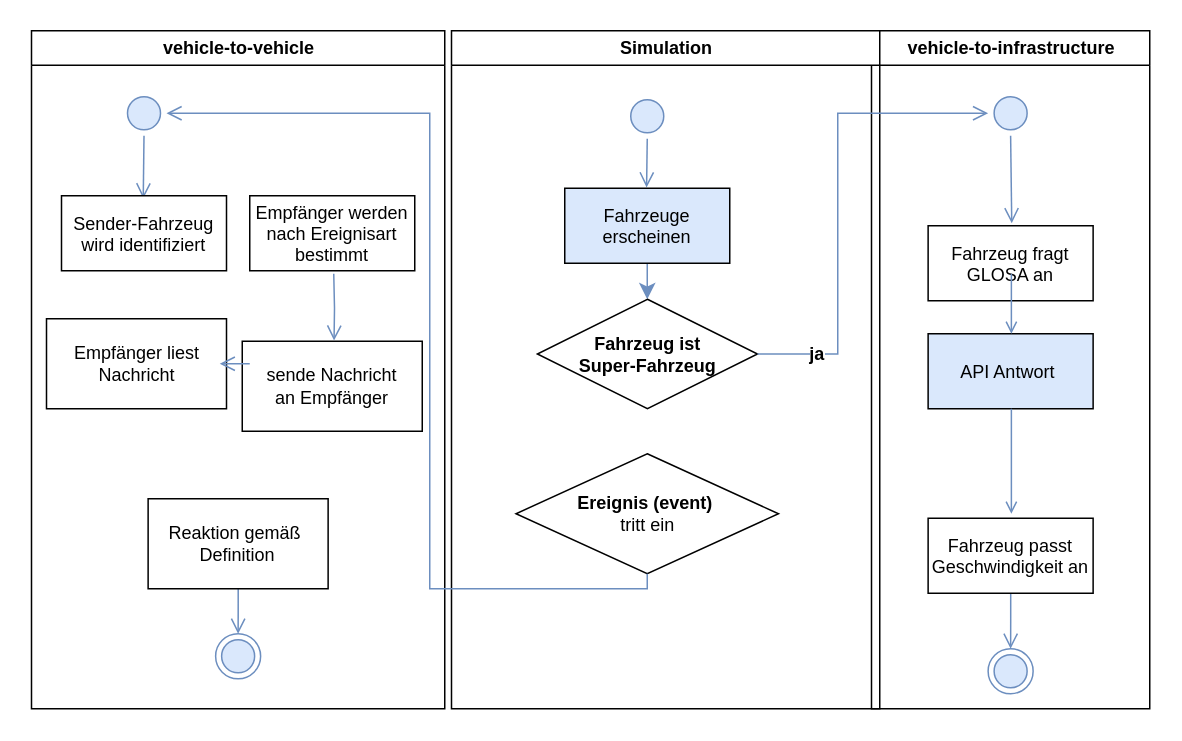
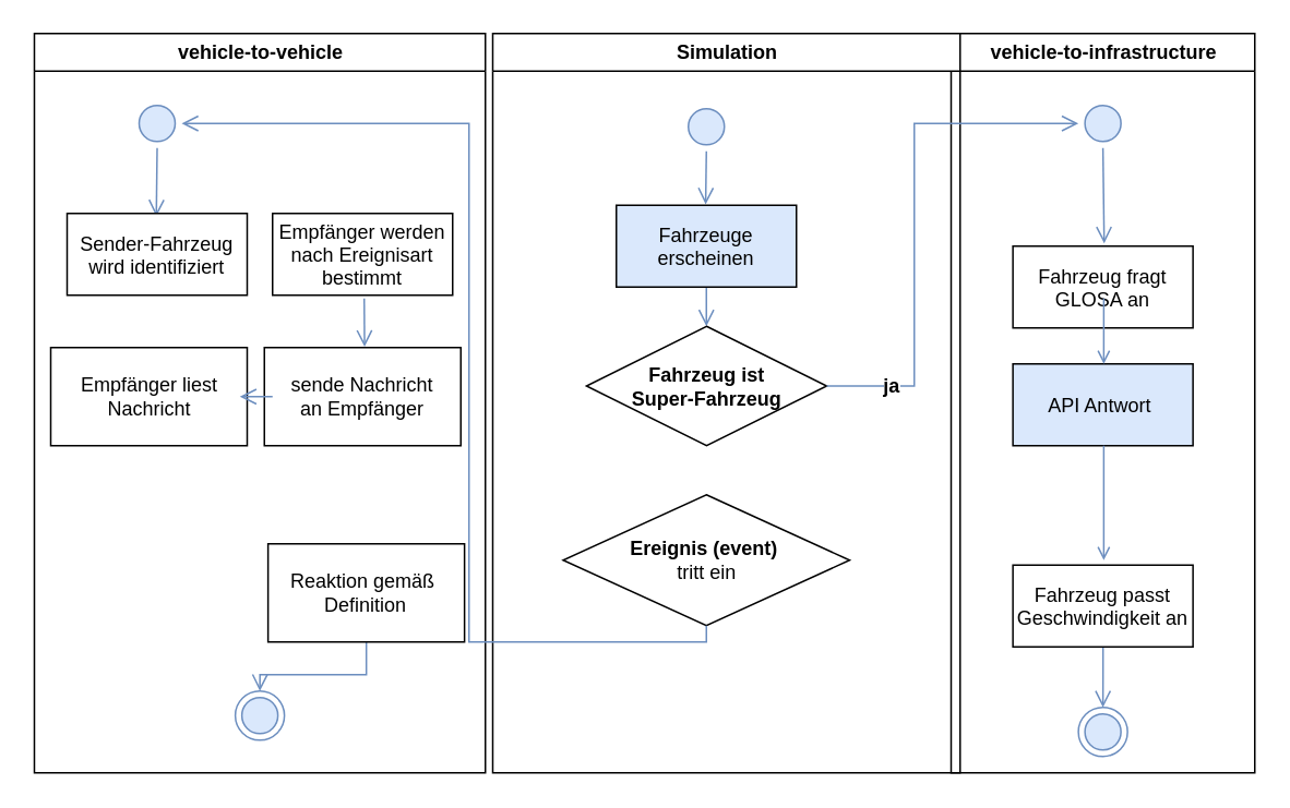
  <mxCell id="0" />
  <mxCell id="1" parent="0" />
  <mxCell id="2" value="vehicle-to-infrastructure" style="swimlane;whiteSpace=wrap" parent="1" vertex="1"><mxGeometry x="580.5" y="20" width="185.5" height="452" as="geometry" /></mxCell>
  <mxCell id="3" value="" style="ellipse;shape=startState;fillColor=#dae8fc;strokeColor=#6c8ebf;" parent="2" vertex="1"><mxGeometry x="77.75" y="40" width="30" height="30" as="geometry" /></mxCell>
  <mxCell id="4" value="" style="edgeStyle=elbowEdgeStyle;elbow=horizontal;verticalAlign=bottom;endArrow=open;endSize=8;strokeColor=#6c8ebf;endFill=1;rounded=0;entryX=0.511;entryY=-0.033;entryDx=0;entryDy=0;entryPerimeter=0;fillColor=#dae8fc;" parent="2" source="3" target="5" edge="1"><mxGeometry x="77.75" y="40" as="geometry"><mxPoint x="92.75" y="110" as="targetPoint" /></mxGeometry></mxCell>
  <mxCell id="5" value="Fahrzeug fragt &#10;GLOSA an" style="" parent="2" vertex="1"><mxGeometry x="37.75" y="130" width="110" height="50" as="geometry" /></mxCell>
  <mxCell id="6" value="API Antwort " style="fillColor=#dae8fc;" parent="2" vertex="1"><mxGeometry x="37.75" y="202" width="110" height="50" as="geometry" /></mxCell>
  <mxCell id="7" value="" style="endArrow=open;strokeColor=#6c8ebf;endFill=1;rounded=0;fillColor=#dae8fc;" parent="2" edge="1"><mxGeometry relative="1" as="geometry"><mxPoint x="93.25" y="162" as="sourcePoint" /><mxPoint x="93.25" y="202" as="targetPoint" /></mxGeometry></mxCell>
  <mxCell id="8" style="edgeStyle=orthogonalEdgeStyle;rounded=0;orthogonalLoop=1;jettySize=auto;html=1;entryX=0.5;entryY=0;entryDx=0;entryDy=0;endArrow=open;verticalAlign=bottom;strokeColor=#6c8ebf;endSize=8;endFill=1;fillColor=#dae8fc;" edge="1" parent="2" source="9" target="11"><mxGeometry relative="1" as="geometry" /></mxCell>
  <mxCell id="9" value="Fahrzeug passt &#10;Geschwindigkeit an" style="" parent="2" vertex="1"><mxGeometry x="37.75" y="325" width="110" height="50" as="geometry" /></mxCell>
  <mxCell id="10" value="" style="endArrow=open;strokeColor=#6c8ebf;endFill=1;rounded=0;fillColor=#dae8fc;" parent="2" edge="1"><mxGeometry relative="1" as="geometry"><mxPoint x="93.25" y="252" as="sourcePoint" /><mxPoint x="93.25" y="322" as="targetPoint" /></mxGeometry></mxCell>
  <mxCell id="11" value="" style="ellipse;shape=endState;fillColor=#dae8fc;strokeColor=#6c8ebf;" vertex="1" parent="2"><mxGeometry x="77.75" y="412" width="30" height="30" as="geometry" /></mxCell>
  <mxCell id="12" value="vehicle-to-vehicle" style="swimlane;whiteSpace=wrap" parent="1" vertex="1"><mxGeometry x="20.5" y="20" width="275.5" height="452" as="geometry" /></mxCell>
  <mxCell id="13" value="" style="ellipse;shape=startState;fillColor=#dae8fc;strokeColor=#6c8ebf;" parent="12" vertex="1"><mxGeometry x="60" y="40" width="30" height="30" as="geometry" /></mxCell>
  <mxCell id="14" value="" style="edgeStyle=elbowEdgeStyle;elbow=horizontal;verticalAlign=bottom;endArrow=open;endSize=8;strokeColor=#6c8ebf;endFill=1;rounded=0;entryX=0.492;entryY=0.036;entryDx=0;entryDy=0;entryPerimeter=0;fillColor=#dae8fc;" parent="12" source="13" target="15" edge="1"><mxGeometry x="40" y="20" as="geometry"><mxPoint x="55" y="90" as="targetPoint" /></mxGeometry></mxCell>
  <mxCell id="15" value="Sender-Fahrzeug&#10;wird identifiziert" style="" parent="12" vertex="1"><mxGeometry x="20" y="110" width="110" height="50" as="geometry" /></mxCell>
  <mxCell id="16" value="Empfänger werden&#10;nach Ereignisart&#10;bestimmt" style="" vertex="1" parent="12"><mxGeometry x="145.5" y="110" width="110" height="50" as="geometry" /></mxCell>
- <mxCell id="17" value="sende Nachricht&lt;br&gt;an Empfänger" style="whiteSpace=wrap;html=1;fillColor=rgb(255, 255, 255);strokeColor=rgb(0, 0, 0);fontColor=rgb(0, 0, 0);" vertex="1" parent="12"><mxGeometry x="140.5" y="207" width="120" height="60" as="geometry" /></mxCell>
+ <mxCell id="17" value="sende Nachricht&lt;br&gt;an Empfänger" style="whiteSpace=wrap;html=1;fillColor=rgb(255, 255, 255);strokeColor=rgb(0, 0, 0);fontColor=rgb(0, 0, 0);" vertex="1" parent="12"><mxGeometry x="140.5" y="192" width="120" height="60" as="geometry" /></mxCell>
  <mxCell id="18" value="" style="edgeStyle=orthogonalEdgeStyle;rounded=0;orthogonalLoop=1;jettySize=auto;html=1;endArrow=open;verticalAlign=bottom;strokeColor=#6c8ebf;endSize=8;endFill=1;entryX=0.51;entryY=-0.007;entryDx=0;entryDy=0;entryPerimeter=0;fillColor=#dae8fc;" edge="1" parent="12" target="17"><mxGeometry relative="1" as="geometry"><mxPoint x="201.5" y="162" as="sourcePoint" /><mxPoint x="200.5" y="232" as="targetPoint" /></mxGeometry></mxCell>
  <mxCell id="19" value="Empfänger liest&lt;br&gt;Nachricht" style="whiteSpace=wrap;html=1;fillColor=rgb(255, 255, 255);strokeColor=rgb(0, 0, 0);fontColor=rgb(0, 0, 0);" vertex="1" parent="12"><mxGeometry x="10" y="192" width="120" height="60" as="geometry" /></mxCell>
  <mxCell id="20" value="" style="edgeStyle=orthogonalEdgeStyle;rounded=0;orthogonalLoop=1;jettySize=auto;html=1;endArrow=open;verticalAlign=bottom;strokeColor=#6c8ebf;endSize=8;endFill=1;fillColor=#dae8fc;" edge="1" parent="12"><mxGeometry relative="1" as="geometry"><mxPoint x="145.5" y="222" as="sourcePoint" /><mxPoint x="125.5" y="222" as="targetPoint" /></mxGeometry></mxCell>
  <mxCell id="21" style="edgeStyle=orthogonalEdgeStyle;rounded=0;orthogonalLoop=1;jettySize=auto;html=1;entryX=0.5;entryY=0;entryDx=0;entryDy=0;endArrow=open;verticalAlign=bottom;strokeColor=#6c8ebf;endSize=8;endFill=1;fillColor=#dae8fc;" edge="1" parent="12" source="22" target="23"><mxGeometry relative="1" as="geometry" /></mxCell>
- <mxCell id="22" value="Reaktion gemäß&amp;nbsp;&lt;br&gt;Definition" style="whiteSpace=wrap;html=1;fillColor=rgb(255, 255, 255);strokeColor=rgb(0, 0, 0);fontColor=rgb(0, 0, 0);" vertex="1" parent="12"><mxGeometry x="77.75" y="312" width="120" height="60" as="geometry" /></mxCell>
+ <mxCell id="22" value="Reaktion gemäß&amp;nbsp;&lt;br&gt;Definition" style="whiteSpace=wrap;html=1;fillColor=rgb(255, 255, 255);strokeColor=rgb(0, 0, 0);fontColor=rgb(0, 0, 0);" vertex="1" parent="12"><mxGeometry x="142.75" y="312" width="120" height="60" as="geometry" /></mxCell>
  <mxCell id="23" value="" style="ellipse;shape=endState;fillColor=#dae8fc;strokeColor=#6c8ebf;" vertex="1" parent="12"><mxGeometry x="122.75" y="402" width="30" height="30" as="geometry" /></mxCell>
  <mxCell id="24" value="Simulation" style="swimlane;whiteSpace=wrap" parent="1" vertex="1"><mxGeometry x="300.5" y="20" width="285.5" height="452" as="geometry" /></mxCell>
  <mxCell id="25" style="edgeStyle=orthogonalEdgeStyle;rounded=0;orthogonalLoop=1;jettySize=auto;html=1;exitX=0.5;exitY=1;exitDx=0;exitDy=0;entryX=0.496;entryY=-0.01;entryDx=0;entryDy=0;entryPerimeter=0;endArrow=open;verticalAlign=bottom;strokeColor=#6c8ebf;endSize=8;endFill=1;fillColor=#dae8fc;" edge="1" parent="24" source="26" target="28"><mxGeometry relative="1" as="geometry" /></mxCell>
  <mxCell id="26" value="" style="ellipse;shape=startState;fillColor=#dae8fc;strokeColor=#6c8ebf;" vertex="1" parent="24"><mxGeometry x="115.5" y="42" width="30" height="30" as="geometry" /></mxCell>
- <mxCell id="27" value="" style="edgeStyle=orthogonalEdgeStyle;rounded=0;orthogonalLoop=1;jettySize=auto;html=1;endArrow=classic;verticalAlign=bottom;strokeColor=#6c8ebf;endSize=8;endFill=1;fillColor=#dae8fc;" edge="1" parent="24" source="28" target="30"><mxGeometry relative="1" as="geometry"><Array as="points"><mxPoint x="131" y="177" /><mxPoint x="131" y="177" /></Array></mxGeometry></mxCell>
+ <mxCell id="27" value="" style="edgeStyle=orthogonalEdgeStyle;rounded=0;orthogonalLoop=1;jettySize=auto;html=1;endArrow=open;verticalAlign=bottom;strokeColor=#6c8ebf;endSize=8;endFill=1;fillColor=#dae8fc;" edge="1" parent="24" source="28" target="30"><mxGeometry relative="1" as="geometry"><Array as="points"><mxPoint x="131" y="177" /><mxPoint x="131" y="177" /></Array></mxGeometry></mxCell>
  <mxCell id="28" value="Fahrzeuge &#10;erscheinen" style="fillColor=#dae8fc;" vertex="1" parent="24"><mxGeometry x="75.5" y="105" width="110" height="50" as="geometry" /></mxCell>
  <mxCell id="29" value="&lt;b&gt;Ereignis (event)&amp;nbsp;&lt;/b&gt;&lt;br&gt;tritt ein" style="rhombus;whiteSpace=wrap;html=1;fillColor=rgb(255, 255, 255);strokeColor=rgb(0, 0, 0);fontColor=rgb(0, 0, 0);" vertex="1" parent="24"><mxGeometry x="43" y="282" width="175" height="80" as="geometry" /></mxCell>
  <mxCell id="30" value="&lt;b&gt;Fahrzeug ist &lt;br&gt;Super-Fahrzeug&lt;/b&gt;" style="rhombus;whiteSpace=wrap;html=1;fillColor=rgb(255, 255, 255);strokeColor=rgb(0, 0, 0);fontColor=rgb(0, 0, 0);" vertex="1" parent="24"><mxGeometry x="57.25" y="179" width="146.75" height="73" as="geometry" /></mxCell>
  <mxCell id="31" style="edgeStyle=orthogonalEdgeStyle;rounded=0;orthogonalLoop=1;jettySize=auto;html=1;exitX=0.5;exitY=1;exitDx=0;exitDy=0;entryX=1;entryY=0.5;entryDx=0;entryDy=0;endArrow=open;verticalAlign=bottom;strokeColor=#6c8ebf;endSize=8;endFill=1;fillColor=#dae8fc;" edge="1" parent="1" source="29" target="13"><mxGeometry relative="1" as="geometry"><Array as="points"><mxPoint x="431" y="392" /><mxPoint x="286" y="392" /><mxPoint x="286" y="75" /></Array></mxGeometry></mxCell>
  <mxCell id="32" style="edgeStyle=orthogonalEdgeStyle;rounded=0;orthogonalLoop=1;jettySize=auto;html=1;entryX=0;entryY=0.5;entryDx=0;entryDy=0;endArrow=open;verticalAlign=bottom;strokeColor=#6c8ebf;endSize=8;endFill=1;fillColor=#dae8fc;" edge="1" parent="1" source="30" target="3"><mxGeometry relative="1" as="geometry"><Array as="points"><mxPoint x="558" y="236" /><mxPoint x="558" y="75" /></Array></mxGeometry></mxCell>
  <mxCell id="33" value="ja" style="edgeLabel;html=1;align=center;verticalAlign=middle;resizable=0;points=[];fontStyle=1;fontSize=12;" vertex="1" connectable="0" parent="32"><mxGeometry x="-0.751" relative="1" as="geometry"><mxPoint as="offset" /></mxGeometry></mxCell>
